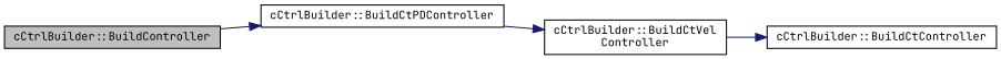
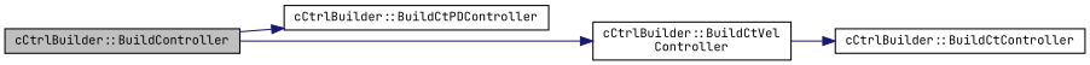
  digraph {
    fontname="JetBrains Mono"
    rankdir=LR
    node [color=black fillcolor=white fontname="JetBrains Mono" fontsize=10 shape=record style=filled]
    edge [color=midnightblue fontname="JetBrains Mono" fontsize=10 labelfontname=Helvetica labelfontsize=10 style=solid]
    n1 [fillcolor=grey75 fontcolor=black height=0.2 label="cCtrlBuilder::BuildController" width=0.4]
    n2 [height=0.2 label="cCtrlBuilder::BuildCtPDController" width=0.4]
    n3 [height=0.2 label="cCtrlBuilder::BuildCtVel\lController" width=0.4]
    n4 [height=0.2 label="cCtrlBuilder::BuildCtController" width=0.4]
    n1 -> n2
-   n2 -> n3
+   n1 -> n3
    n3 -> n4
  }
